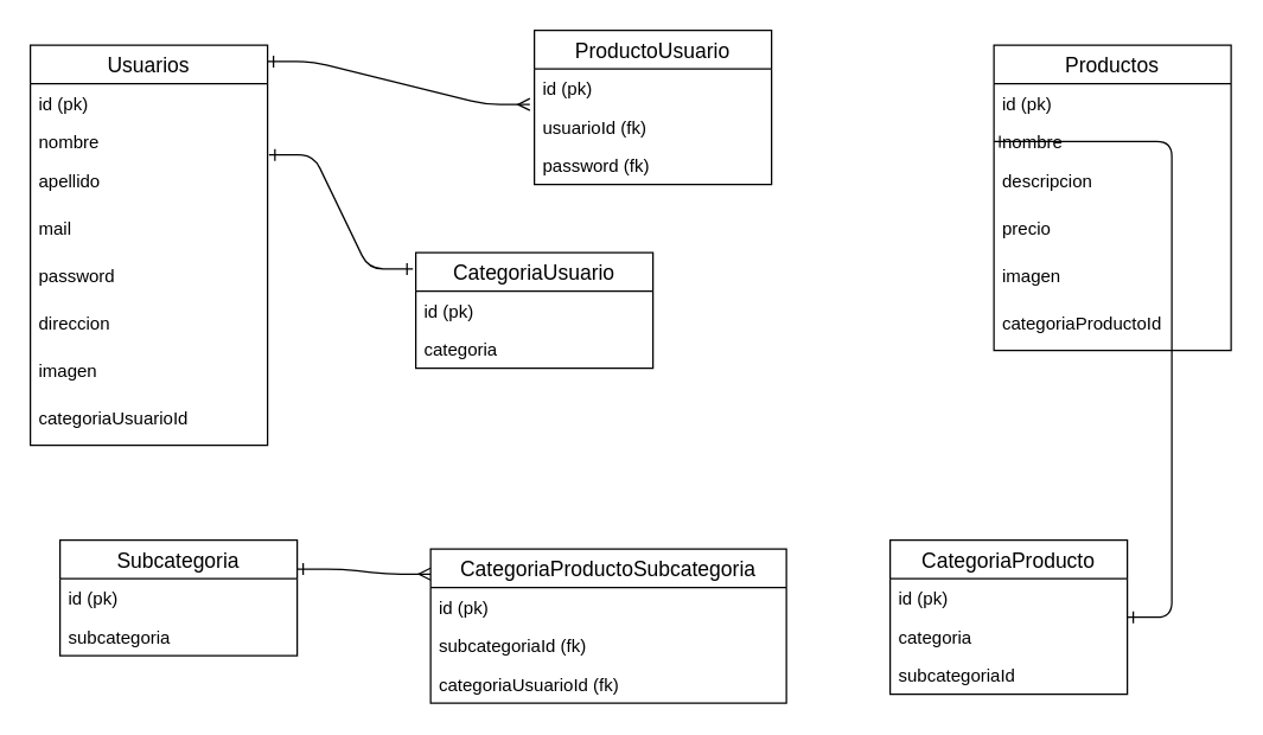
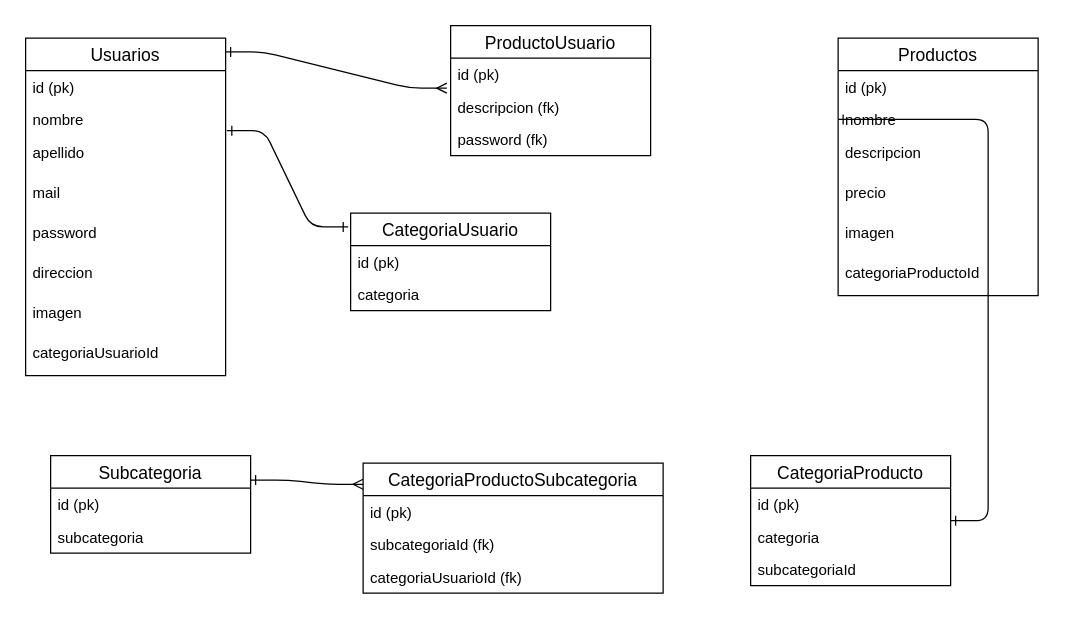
  <mxCell id="0" />
  <mxCell id="1" parent="0" />
  <mxCell id="2" value="Usuarios" style="swimlane;fontStyle=0;childLayout=stackLayout;horizontal=1;startSize=26;horizontalStack=0;resizeParent=1;resizeParentMax=0;resizeLast=0;collapsible=1;marginBottom=0;align=center;fontSize=14;" vertex="1" parent="1"><mxGeometry x="20" y="30" width="160" height="270" as="geometry" /></mxCell>
  <mxCell id="3" value="id (pk)" style="text;strokeColor=none;fillColor=none;spacingLeft=4;spacingRight=4;overflow=hidden;rotatable=0;points=[[0,0.5],[1,0.5]];portConstraint=eastwest;fontSize=12;" vertex="1" parent="2"><mxGeometry y="26" width="160" height="26" as="geometry" /></mxCell>
  <mxCell id="4" value="nombre" style="text;strokeColor=none;fillColor=none;spacingLeft=4;spacingRight=4;overflow=hidden;rotatable=0;points=[[0,0.5],[1,0.5]];portConstraint=eastwest;fontSize=12;" vertex="1" parent="2"><mxGeometry y="52" width="160" height="26" as="geometry" /></mxCell>
  <mxCell id="5" value="apellido" style="text;strokeColor=none;fillColor=none;spacingLeft=4;spacingRight=4;overflow=hidden;rotatable=0;points=[[0,0.5],[1,0.5]];portConstraint=eastwest;fontSize=12;" vertex="1" parent="2"><mxGeometry y="78" width="160" height="32" as="geometry" /></mxCell>
  <mxCell id="6" value="mail" style="text;strokeColor=none;fillColor=none;spacingLeft=4;spacingRight=4;overflow=hidden;rotatable=0;points=[[0,0.5],[1,0.5]];portConstraint=eastwest;fontSize=12;" vertex="1" parent="2"><mxGeometry y="110" width="160" height="32" as="geometry" /></mxCell>
  <mxCell id="7" value="password" style="text;strokeColor=none;fillColor=none;spacingLeft=4;spacingRight=4;overflow=hidden;rotatable=0;points=[[0,0.5],[1,0.5]];portConstraint=eastwest;fontSize=12;" vertex="1" parent="2"><mxGeometry y="142" width="160" height="32" as="geometry" /></mxCell>
  <mxCell id="8" value="direccion" style="text;strokeColor=none;fillColor=none;spacingLeft=4;spacingRight=4;overflow=hidden;rotatable=0;points=[[0,0.5],[1,0.5]];portConstraint=eastwest;fontSize=12;" vertex="1" parent="2"><mxGeometry y="174" width="160" height="32" as="geometry" /></mxCell>
  <mxCell id="9" value="imagen" style="text;strokeColor=none;fillColor=none;spacingLeft=4;spacingRight=4;overflow=hidden;rotatable=0;points=[[0,0.5],[1,0.5]];portConstraint=eastwest;fontSize=12;" vertex="1" parent="2"><mxGeometry y="206" width="160" height="32" as="geometry" /></mxCell>
  <mxCell id="10" value="categoriaUsuarioId" style="text;strokeColor=none;fillColor=none;spacingLeft=4;spacingRight=4;overflow=hidden;rotatable=0;points=[[0,0.5],[1,0.5]];portConstraint=eastwest;fontSize=12;" vertex="1" parent="2"><mxGeometry y="238" width="160" height="32" as="geometry" /></mxCell>
  <mxCell id="11" value="" style="edgeStyle=entityRelationEdgeStyle;fontSize=12;html=1;endArrow=ERmany;entryX=-0.019;entryY=0.923;entryDx=0;entryDy=0;entryPerimeter=0;startArrow=ERone;startFill=0;endFill=0;" edge="1" parent="1" target="22"><mxGeometry width="100" height="100" relative="1" as="geometry"><mxPoint x="180" y="41" as="sourcePoint" /><mxPoint x="280" y="60" as="targetPoint" /></mxGeometry></mxCell>
  <mxCell id="12" value="Productos" style="swimlane;fontStyle=0;childLayout=stackLayout;horizontal=1;startSize=26;horizontalStack=0;resizeParent=1;resizeParentMax=0;resizeLast=0;collapsible=1;marginBottom=0;align=center;fontSize=14;" vertex="1" parent="1"><mxGeometry x="670" y="30" width="160" height="206" as="geometry" /></mxCell>
  <mxCell id="13" value="id (pk)" style="text;strokeColor=none;fillColor=none;spacingLeft=4;spacingRight=4;overflow=hidden;rotatable=0;points=[[0,0.5],[1,0.5]];portConstraint=eastwest;fontSize=12;" vertex="1" parent="12"><mxGeometry y="26" width="160" height="26" as="geometry" /></mxCell>
  <mxCell id="14" value="nombre" style="text;strokeColor=none;fillColor=none;spacingLeft=4;spacingRight=4;overflow=hidden;rotatable=0;points=[[0,0.5],[1,0.5]];portConstraint=eastwest;fontSize=12;" vertex="1" parent="12"><mxGeometry y="52" width="160" height="26" as="geometry" /></mxCell>
  <mxCell id="15" value="descripcion" style="text;strokeColor=none;fillColor=none;spacingLeft=4;spacingRight=4;overflow=hidden;rotatable=0;points=[[0,0.5],[1,0.5]];portConstraint=eastwest;fontSize=12;" vertex="1" parent="12"><mxGeometry y="78" width="160" height="32" as="geometry" /></mxCell>
  <mxCell id="16" value="precio" style="text;strokeColor=none;fillColor=none;spacingLeft=4;spacingRight=4;overflow=hidden;rotatable=0;points=[[0,0.5],[1,0.5]];portConstraint=eastwest;fontSize=12;" vertex="1" parent="12"><mxGeometry y="110" width="160" height="32" as="geometry" /></mxCell>
  <mxCell id="17" value="imagen" style="text;strokeColor=none;fillColor=none;spacingLeft=4;spacingRight=4;overflow=hidden;rotatable=0;points=[[0,0.5],[1,0.5]];portConstraint=eastwest;fontSize=12;" vertex="1" parent="12"><mxGeometry y="142" width="160" height="32" as="geometry" /></mxCell>
  <mxCell id="18" value="categoriaProductoId" style="text;strokeColor=none;fillColor=none;spacingLeft=4;spacingRight=4;overflow=hidden;rotatable=0;points=[[0,0.5],[1,0.5]];portConstraint=eastwest;fontSize=12;" vertex="1" parent="12"><mxGeometry y="174" width="160" height="32" as="geometry" /></mxCell>
  <mxCell id="19" value="" style="edgeStyle=entityRelationEdgeStyle;fontSize=12;html=1;endArrow=ERone;endFill=0;entryX=-0.012;entryY=0.141;entryDx=0;entryDy=0;entryPerimeter=0;exitX=1.006;exitY=0.846;exitDx=0;exitDy=0;exitPerimeter=0;startArrow=ERone;startFill=0;" edge="1" parent="1" source="4" target="37"><mxGeometry width="100" height="100" relative="1" as="geometry"><mxPoint x="340" y="310" as="sourcePoint" /><mxPoint x="440" y="210" as="targetPoint" /></mxGeometry></mxCell>
  <mxCell id="20" value="" style="edgeStyle=entityRelationEdgeStyle;fontSize=12;html=1;endArrow=ERone;endFill=0;entryX=0;entryY=0.5;entryDx=0;entryDy=0;startArrow=ERone;startFill=0;" edge="1" parent="1" source="26" target="14"><mxGeometry width="100" height="100" relative="1" as="geometry"><mxPoint x="610" y="203" as="sourcePoint" /><mxPoint x="440" y="210" as="targetPoint" /></mxGeometry></mxCell>
  <mxCell id="21" value="ProductoUsuario" style="swimlane;fontStyle=0;childLayout=stackLayout;horizontal=1;startSize=26;horizontalStack=0;resizeParent=1;resizeParentMax=0;resizeLast=0;collapsible=1;marginBottom=0;align=center;fontSize=14;" vertex="1" parent="1"><mxGeometry x="360" y="20" width="160" height="104" as="geometry" /></mxCell>
  <mxCell id="22" value="id (pk)" style="text;strokeColor=none;fillColor=none;spacingLeft=4;spacingRight=4;overflow=hidden;rotatable=0;points=[[0,0.5],[1,0.5]];portConstraint=eastwest;fontSize=12;" vertex="1" parent="21"><mxGeometry y="26" width="160" height="26" as="geometry" /></mxCell>
- <mxCell id="23" value="usuarioId (fk)" style="text;strokeColor=none;fillColor=none;spacingLeft=4;spacingRight=4;overflow=hidden;rotatable=0;points=[[0,0.5],[1,0.5]];portConstraint=eastwest;fontSize=12;" vertex="1" parent="21"><mxGeometry y="52" width="160" height="26" as="geometry" /></mxCell>
+ <mxCell id="23" value="descripcion (fk)" style="text;strokeColor=none;fillColor=none;spacingLeft=4;spacingRight=4;overflow=hidden;rotatable=0;points=[[0,0.5],[1,0.5]];portConstraint=eastwest;fontSize=12;" vertex="1" parent="21"><mxGeometry y="52" width="160" height="26" as="geometry" /></mxCell>
  <mxCell id="24" value="password (fk)" style="text;strokeColor=none;fillColor=none;spacingLeft=4;spacingRight=4;overflow=hidden;rotatable=0;points=[[0,0.5],[1,0.5]];portConstraint=eastwest;fontSize=12;" vertex="1" parent="21"><mxGeometry y="78" width="160" height="26" as="geometry" /></mxCell>
  <mxCell id="25" value="" style="edgeStyle=entityRelationEdgeStyle;fontSize=12;html=1;endArrow=ERmany;endFill=0;exitX=1;exitY=0.25;exitDx=0;exitDy=0;entryX=0;entryY=0.163;entryDx=0;entryDy=0;entryPerimeter=0;startArrow=ERone;startFill=0;" edge="1" parent="1" source="34" target="30"><mxGeometry width="100" height="100" relative="1" as="geometry"><mxPoint x="390" y="400" as="sourcePoint" /><mxPoint x="490" y="300" as="targetPoint" /></mxGeometry></mxCell>
  <mxCell id="26" value="CategoriaProducto" style="swimlane;fontStyle=0;childLayout=stackLayout;horizontal=1;startSize=26;horizontalStack=0;resizeParent=1;resizeParentMax=0;resizeLast=0;collapsible=1;marginBottom=0;align=center;fontSize=14;" vertex="1" parent="1"><mxGeometry x="600" y="364" width="160" height="104" as="geometry" /></mxCell>
  <mxCell id="27" value="id (pk)" style="text;strokeColor=none;fillColor=none;spacingLeft=4;spacingRight=4;overflow=hidden;rotatable=0;points=[[0,0.5],[1,0.5]];portConstraint=eastwest;fontSize=12;" vertex="1" parent="26"><mxGeometry y="26" width="160" height="26" as="geometry" /></mxCell>
  <mxCell id="28" value="categoria" style="text;strokeColor=none;fillColor=none;spacingLeft=4;spacingRight=4;overflow=hidden;rotatable=0;points=[[0,0.5],[1,0.5]];portConstraint=eastwest;fontSize=12;" vertex="1" parent="26"><mxGeometry y="52" width="160" height="26" as="geometry" /></mxCell>
  <mxCell id="29" value="subcategoriaId" style="text;strokeColor=none;fillColor=none;spacingLeft=4;spacingRight=4;overflow=hidden;rotatable=0;points=[[0,0.5],[1,0.5]];portConstraint=eastwest;fontSize=12;" vertex="1" parent="26"><mxGeometry y="78" width="160" height="26" as="geometry" /></mxCell>
  <mxCell id="30" value="CategoriaProductoSubcategoria" style="swimlane;fontStyle=0;childLayout=stackLayout;horizontal=1;startSize=26;horizontalStack=0;resizeParent=1;resizeParentMax=0;resizeLast=0;collapsible=1;marginBottom=0;align=center;fontSize=14;" vertex="1" parent="1"><mxGeometry x="290" y="370" width="240" height="104" as="geometry" /></mxCell>
  <mxCell id="31" value="id (pk)" style="text;strokeColor=none;fillColor=none;spacingLeft=4;spacingRight=4;overflow=hidden;rotatable=0;points=[[0,0.5],[1,0.5]];portConstraint=eastwest;fontSize=12;" vertex="1" parent="30"><mxGeometry y="26" width="240" height="26" as="geometry" /></mxCell>
  <mxCell id="32" value="subcategoriaId (fk)" style="text;strokeColor=none;fillColor=none;spacingLeft=4;spacingRight=4;overflow=hidden;rotatable=0;points=[[0,0.5],[1,0.5]];portConstraint=eastwest;fontSize=12;" vertex="1" parent="30"><mxGeometry y="52" width="240" height="26" as="geometry" /></mxCell>
  <mxCell id="33" value="categoriaUsuarioId (fk)" style="text;strokeColor=none;fillColor=none;spacingLeft=4;spacingRight=4;overflow=hidden;rotatable=0;points=[[0,0.5],[1,0.5]];portConstraint=eastwest;fontSize=12;" vertex="1" parent="30"><mxGeometry y="78" width="240" height="26" as="geometry" /></mxCell>
  <mxCell id="34" value="Subcategoria" style="swimlane;fontStyle=0;childLayout=stackLayout;horizontal=1;startSize=26;horizontalStack=0;resizeParent=1;resizeParentMax=0;resizeLast=0;collapsible=1;marginBottom=0;align=center;fontSize=14;" vertex="1" parent="1"><mxGeometry x="40" y="364" width="160" height="78" as="geometry" /></mxCell>
  <mxCell id="35" value="id (pk)" style="text;strokeColor=none;fillColor=none;spacingLeft=4;spacingRight=4;overflow=hidden;rotatable=0;points=[[0,0.5],[1,0.5]];portConstraint=eastwest;fontSize=12;" vertex="1" parent="34"><mxGeometry y="26" width="160" height="26" as="geometry" /></mxCell>
  <mxCell id="36" value="subcategoria" style="text;strokeColor=none;fillColor=none;spacingLeft=4;spacingRight=4;overflow=hidden;rotatable=0;points=[[0,0.5],[1,0.5]];portConstraint=eastwest;fontSize=12;" vertex="1" parent="34"><mxGeometry y="52" width="160" height="26" as="geometry" /></mxCell>
  <mxCell id="37" value="CategoriaUsuario" style="swimlane;fontStyle=0;childLayout=stackLayout;horizontal=1;startSize=26;horizontalStack=0;resizeParent=1;resizeParentMax=0;resizeLast=0;collapsible=1;marginBottom=0;align=center;fontSize=14;" vertex="1" parent="1"><mxGeometry x="280" y="170" width="160" height="78" as="geometry" /></mxCell>
  <mxCell id="38" value="id (pk)" style="text;strokeColor=none;fillColor=none;spacingLeft=4;spacingRight=4;overflow=hidden;rotatable=0;points=[[0,0.5],[1,0.5]];portConstraint=eastwest;fontSize=12;" vertex="1" parent="37"><mxGeometry y="26" width="160" height="26" as="geometry" /></mxCell>
  <mxCell id="39" value="categoria" style="text;strokeColor=none;fillColor=none;spacingLeft=4;spacingRight=4;overflow=hidden;rotatable=0;points=[[0,0.5],[1,0.5]];portConstraint=eastwest;fontSize=12;" vertex="1" parent="37"><mxGeometry y="52" width="160" height="26" as="geometry" /></mxCell>
